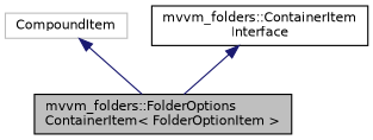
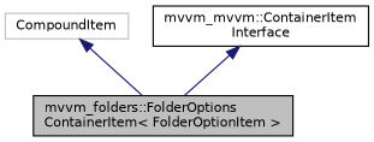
  digraph {
    node [color=black fillcolor=white fontname=Helvetica fontsize=10 shape=record style=filled]
    edge [color=midnightblue dir=back fontname=Helvetica fontsize=10 labelfontname=Helvetica labelfontsize=10 style=solid]
    n1 [fillcolor=grey75 fontcolor=black height=0.2 label="mvvm_folders::FolderOptions\lContainerItem\< FolderOptionItem \>" width=0.4]
    n2 [color=grey75 height=0.2 label=CompoundItem width=0.4]
-   n3 [height=0.2 label="mvvm_folders::ContainerItem\lInterface" width=0.4]
+   n3 [height=0.2 label="mvvm_mvvm::ContainerItem\lInterface" width=0.4]
    n2 -> n1
    n3 -> n1
  }
